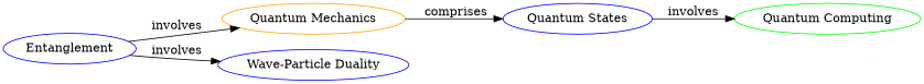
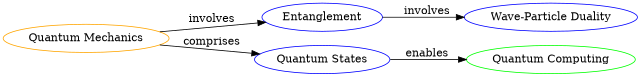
  digraph {
    rankdir=LR
    node [color=blue]
    edge [color=black]
    n1 [color=orange label="Quantum Mechanics"]
    n2 [label=Entanglement]
    n3 [label="Quantum States"]
    n4 [label="Wave-Particle Duality"]
    n5 [color=green label="Quantum Computing"]
-   n2 -> n1 [label=involves]
+   n1 -> n2 [label=involves]
    n1 -> n3 [label=comprises]
    n2 -> n4 [label=involves]
-   n3 -> n5 [label=involves]
+   n3 -> n5 [label=enables]
  }
